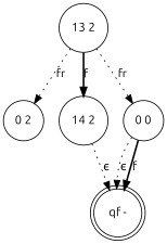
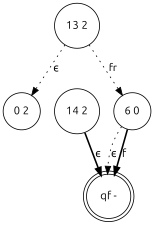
  digraph {
    fontname=Ubuntu
    node [fontname=Ubuntu shape=circle]
    edge [fontname=Ubuntu style=dotted]
    "13 2"
    "0 2"
    "14 2"
-   "0 0"
+   "0 0" [label="6 0"]
    "qf -" [shape=doublecircle]
-   "13 2" -> "0 2" [label=fr]
-   "13 2" -> "14 2" [label=f style=bold]
+   "13 2" -> "0 2" [label="ϵ"]
    "13 2" -> "0 0" [label=fr]
-   "14 2" -> "qf -" [label="ϵ"]
+   "14 2" -> "qf -" [label="ϵ" style=bold]
    "0 0" -> "qf -" [label="ϵ"]
    "0 0" -> "qf -" [label=f style=bold]
  }
